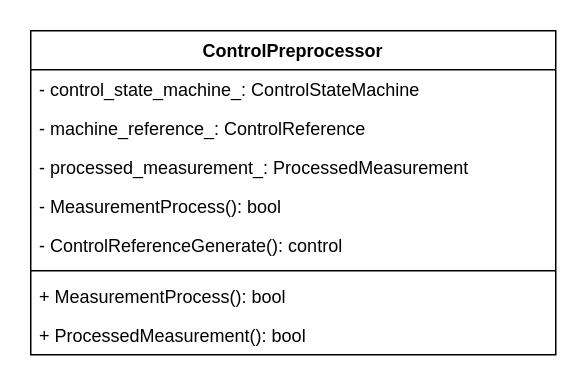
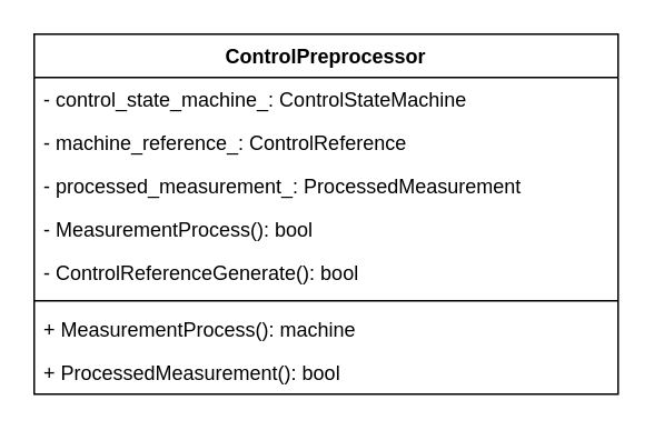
  <mxCell id="0" />
  <mxCell id="1" parent="0" />
  <mxCell id="2" value="ControlPreprocessor" style="swimlane;fontStyle=1;align=center;verticalAlign=top;childLayout=stackLayout;horizontal=1;startSize=26;horizontalStack=0;resizeParent=1;resizeParentMax=0;resizeLast=0;collapsible=1;marginBottom=0;" vertex="1" parent="1"><mxGeometry x="20" y="20" width="350" height="216" as="geometry" /></mxCell>
  <mxCell id="3" value="- control_state_machine_: ControlStateMachine" style="text;strokeColor=none;fillColor=none;align=left;verticalAlign=top;spacingLeft=4;spacingRight=4;overflow=hidden;rotatable=0;points=[[0,0.5],[1,0.5]];portConstraint=eastwest;" vertex="1" parent="2"><mxGeometry y="26" width="350" height="26" as="geometry" /></mxCell>
  <mxCell id="4" value="- machine_reference_: ControlReference" style="text;strokeColor=none;fillColor=none;align=left;verticalAlign=top;spacingLeft=4;spacingRight=4;overflow=hidden;rotatable=0;points=[[0,0.5],[1,0.5]];portConstraint=eastwest;" vertex="1" parent="2"><mxGeometry y="52" width="350" height="26" as="geometry" /></mxCell>
  <mxCell id="5" value="- processed_measurement_: ProcessedMeasurement" style="text;strokeColor=none;fillColor=none;align=left;verticalAlign=top;spacingLeft=4;spacingRight=4;overflow=hidden;rotatable=0;points=[[0,0.5],[1,0.5]];portConstraint=eastwest;" vertex="1" parent="2"><mxGeometry y="78" width="350" height="26" as="geometry" /></mxCell>
  <mxCell id="6" value="- MeasurementProcess(): bool" style="text;strokeColor=none;fillColor=none;align=left;verticalAlign=top;spacingLeft=4;spacingRight=4;overflow=hidden;rotatable=0;points=[[0,0.5],[1,0.5]];portConstraint=eastwest;" vertex="1" parent="2"><mxGeometry y="104" width="350" height="26" as="geometry" /></mxCell>
- <mxCell id="7" value="- ControlReferenceGenerate(): control" style="text;strokeColor=none;fillColor=none;align=left;verticalAlign=top;spacingLeft=4;spacingRight=4;overflow=hidden;rotatable=0;points=[[0,0.5],[1,0.5]];portConstraint=eastwest;" vertex="1" parent="2"><mxGeometry y="130" width="350" height="26" as="geometry" /></mxCell>
+ <mxCell id="7" value="- ControlReferenceGenerate(): bool" style="text;strokeColor=none;fillColor=none;align=left;verticalAlign=top;spacingLeft=4;spacingRight=4;overflow=hidden;rotatable=0;points=[[0,0.5],[1,0.5]];portConstraint=eastwest;" vertex="1" parent="2"><mxGeometry y="130" width="350" height="26" as="geometry" /></mxCell>
  <mxCell id="8" value="" style="line;strokeWidth=1;fillColor=none;align=left;verticalAlign=middle;spacingTop=-1;spacingLeft=3;spacingRight=3;rotatable=0;labelPosition=right;points=[];portConstraint=eastwest;" vertex="1" parent="2"><mxGeometry y="156" width="350" height="8" as="geometry" /></mxCell>
- <mxCell id="9" value="+ MeasurementProcess(): bool" style="text;strokeColor=none;fillColor=none;align=left;verticalAlign=top;spacingLeft=4;spacingRight=4;overflow=hidden;rotatable=0;points=[[0,0.5],[1,0.5]];portConstraint=eastwest;" vertex="1" parent="2"><mxGeometry y="164" width="350" height="26" as="geometry" /></mxCell>
+ <mxCell id="9" value="+ MeasurementProcess(): machine" style="text;strokeColor=none;fillColor=none;align=left;verticalAlign=top;spacingLeft=4;spacingRight=4;overflow=hidden;rotatable=0;points=[[0,0.5],[1,0.5]];portConstraint=eastwest;" vertex="1" parent="2"><mxGeometry y="164" width="350" height="26" as="geometry" /></mxCell>
  <mxCell id="10" value="+ ProcessedMeasurement(): bool" style="text;strokeColor=none;fillColor=none;align=left;verticalAlign=top;spacingLeft=4;spacingRight=4;overflow=hidden;rotatable=0;points=[[0,0.5],[1,0.5]];portConstraint=eastwest;" vertex="1" parent="2"><mxGeometry y="190" width="350" height="26" as="geometry" /></mxCell>
